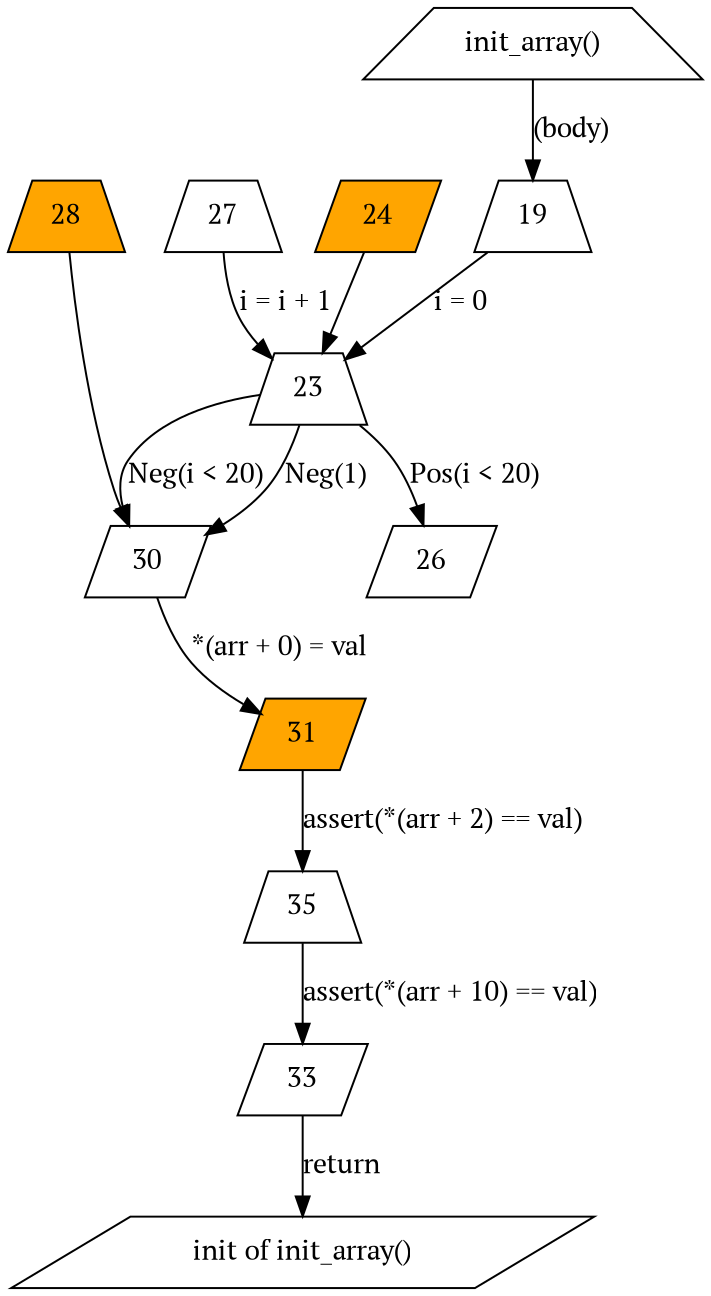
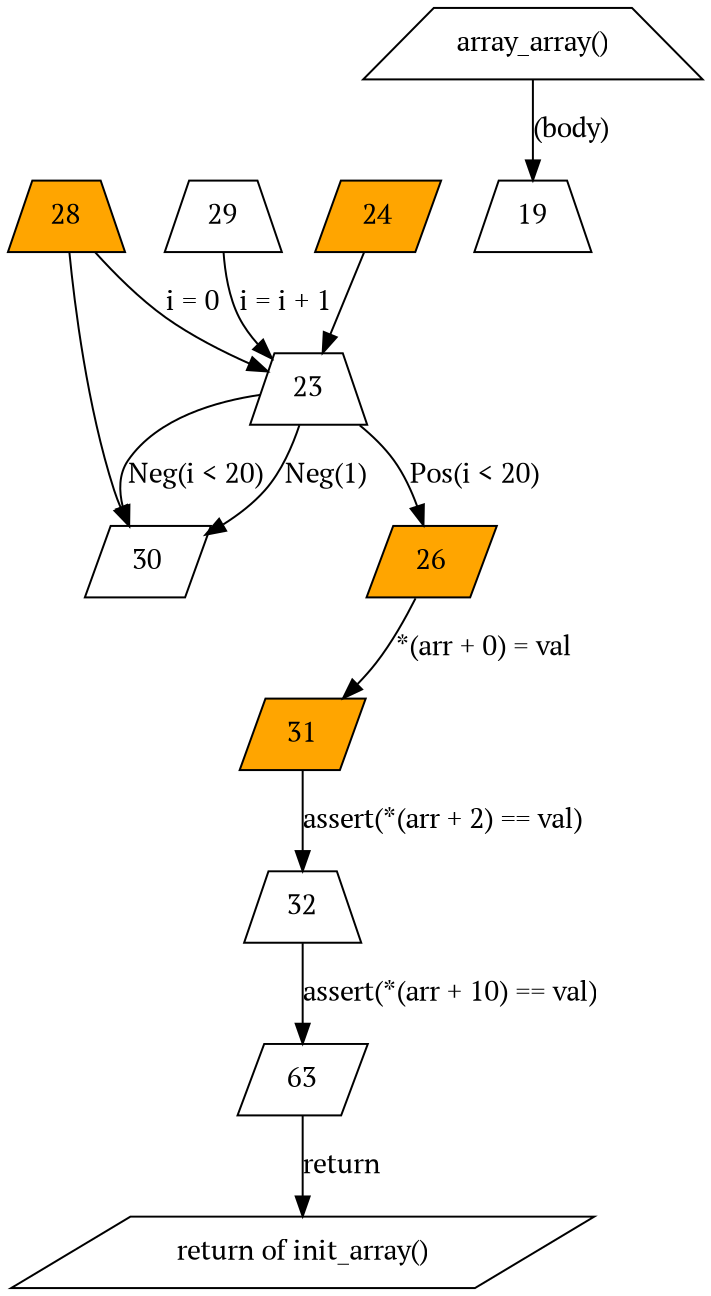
  digraph {
    fontname="PT Serif"
    node [fillcolor=white fontname="PT Serif" shape=parallelogram style=filled]
    edge [fontname="PT Serif"]
-   n1 [label="init of init_array()"]
-   33
-   32 [shape=trapezium label=35]
+   n1 [label="return of init_array()"]
+   33 [label=63]
+   32 [shape=trapezium]
    31 [fillcolor=orange]
    30
    28 [fillcolor=orange shape=trapezium]
    23 [shape=trapezium]
-   26
-   27 [shape=trapezium]
+   26 [fillcolor=orange]
+   27 [shape=trapezium label=29]
    n10 [fillcolor=orange label=24]
    19 [shape=trapezium]
-   n12 [label="init_array()" shape=trapezium]
+   n12 [label="array_array()" shape=trapezium]
    33 -> n1 [label="return\n"]
    32 -> 33 [label="assert(*(arr + 10) == val)\n"]
    31 -> 32 [label="assert(*(arr + 2) == val)\n"]
-   30 -> 31 [label="*(arr + 0) = val\n"]
+   26 -> 31 [label="*(arr + 0) = val\n"]
    28 -> 30
    23 -> 30 [label="Neg(i &lt; 20)\n"]
    23 -> 30 [label="Neg(1)\n"]
    23 -> 26 [label="Pos(i &lt; 20)\n"]
    27 -> 23 [label="i = i + 1\n"]
    n10 -> 23
-   19 -> 23 [label="i = 0\n"]
+   28 -> 23 [label="i = 0\n"]
    n12 -> 19 [label="(body)\n"]
  }
